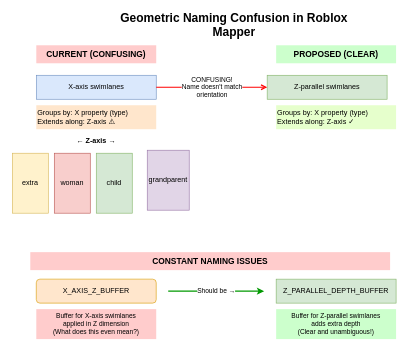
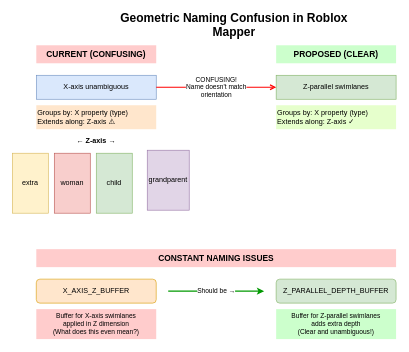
  <mxCell id="0" />
  <mxCell id="1" parent="0" />
  <mxCell id="2" value="Geometric Naming Confusion in Roblox Mapper" style="text;html=1;strokeColor=none;fillColor=none;align=center;verticalAlign=middle;whiteSpace=wrap;rounded=0;fontSize=20;fontStyle=1" parent="1" vertex="1"><mxGeometry x="190" y="20" width="400" height="40" as="geometry" /></mxCell>
  <mxCell id="3" value="CURRENT (CONFUSING)" style="text;html=1;strokeColor=none;fillColor=#ffcccc;align=center;verticalAlign=middle;whiteSpace=wrap;rounded=0;fontSize=14;fontStyle=1" parent="1" vertex="1"><mxGeometry x="60" y="75" width="200" height="30" as="geometry" /></mxCell>
- <mxCell id="4" value="X-axis swimlanes" style="rounded=0;whiteSpace=wrap;html=1;fillColor=#dae8fc;strokeColor=#6c8ebf;" parent="1" vertex="1"><mxGeometry x="60" y="125" width="200" height="40" as="geometry" /></mxCell>
+ <mxCell id="4" value="X-axis unambiguous" style="rounded=0;whiteSpace=wrap;html=1;fillColor=#dae8fc;strokeColor=#6c8ebf;" parent="1" vertex="1"><mxGeometry x="60" y="125" width="200" height="40" as="geometry" /></mxCell>
  <mxCell id="5" value="Groups by: X property (type)&#10;Extends along: Z-axis ⚠️" style="text;html=1;strokeColor=none;fillColor=#ffe6cc;align=left;verticalAlign=middle;whiteSpace=wrap;rounded=0;fontSize=12;" parent="1" vertex="1"><mxGeometry x="60" y="175" width="200" height="40" as="geometry" /></mxCell>
  <mxCell id="6" value="← Z-axis →" style="text;html=1;strokeColor=none;fillColor=none;align=center;verticalAlign=middle;whiteSpace=wrap;rounded=0;fontSize=12;fontStyle=1" parent="1" vertex="1"><mxGeometry x="100" y="225" width="120" height="20" as="geometry" /></mxCell>
  <mxCell id="7" value="extra" style="rounded=0;whiteSpace=wrap;html=1;fillColor=#fff2cc;strokeColor=#d6b656;" parent="1" vertex="1"><mxGeometry x="20" y="255" width="60" height="100" as="geometry" /></mxCell>
  <mxCell id="8" value="woman" style="rounded=0;whiteSpace=wrap;html=1;fillColor=#f8cecc;strokeColor=#b85450;" parent="1" vertex="1"><mxGeometry x="90" y="255" width="60" height="100" as="geometry" /></mxCell>
  <mxCell id="9" value="child" style="rounded=0;whiteSpace=wrap;html=1;fillColor=#d5e8d4;strokeColor=#82b366;" parent="1" vertex="1"><mxGeometry x="160" y="255" width="60" height="100" as="geometry" /></mxCell>
  <mxCell id="10" value="grandparent" style="rounded=0;whiteSpace=wrap;html=1;fillColor=#e1d5e7;strokeColor=#9673a6;" parent="1" vertex="1"><mxGeometry x="245" y="250" width="70" height="100" as="geometry" /></mxCell>
  <mxCell id="11" value="PROPOSED (CLEAR)" style="text;html=1;strokeColor=none;fillColor=#ccffcc;align=center;verticalAlign=middle;whiteSpace=wrap;rounded=0;fontSize=14;fontStyle=1" parent="1" vertex="1"><mxGeometry x="460" y="75" width="200" height="30" as="geometry" /></mxCell>
- <mxCell id="12" value="Z-parallel swimlanes" style="rounded=0;whiteSpace=wrap;html=1;fillColor=#d5e8d4;strokeColor=#82b366;" parent="1" vertex="1"><mxGeometry x="445" y="125" width="200" height="40" as="geometry" /></mxCell>
+ <mxCell id="12" value="Z-parallel swimlanes" style="rounded=0;whiteSpace=wrap;html=1;fillColor=#d5e8d4;strokeColor=#82b366;" parent="1" vertex="1"><mxGeometry x="460" y="125" width="200" height="40" as="geometry" /></mxCell>
  <mxCell id="13" value="Groups by: X property (type)&#10;Extends along: Z-axis ✓" style="text;html=1;strokeColor=none;fillColor=#e6ffcc;align=left;verticalAlign=middle;whiteSpace=wrap;rounded=0;fontSize=12;" parent="1" vertex="1"><mxGeometry x="460" y="175" width="200" height="40" as="geometry" /></mxCell>
  <mxCell id="14" value="CONFUSING!&#10;Name doesn't match&#10;orientation" style="curved=1;endArrow=open;html=1;strokeColor=#ff0000;strokeWidth=2;exitX=1;exitY=0.5;exitDx=0;exitDy=0;entryX=0;entryY=0.5;entryDx=0;entryDy=0;" parent="1" source="4" target="12" edge="1"><mxGeometry width="50" height="50" relative="1" as="geometry"><mxPoint x="330" y="195" as="sourcePoint" /><mxPoint x="380" y="145" as="targetPoint" /></mxGeometry></mxCell>
- <mxCell id="15" value="CONSTANT NAMING ISSUES" style="text;html=1;strokeColor=none;fillColor=#ffcccc;align=center;verticalAlign=middle;whiteSpace=wrap;rounded=0;fontSize=14;fontStyle=1" parent="1" vertex="1"><mxGeometry x="50" y="420" width="600" height="30" as="geometry" /></mxCell>
+ <mxCell id="15" value="CONSTANT NAMING ISSUES" style="text;html=1;strokeColor=none;fillColor=#ffcccc;align=center;verticalAlign=middle;whiteSpace=wrap;rounded=0;fontSize=14;fontStyle=1" parent="1" vertex="1"><mxGeometry x="60" y="415" width="600" height="30" as="geometry" /></mxCell>
  <mxCell id="16" value="X_AXIS_Z_BUFFER" style="rounded=1;whiteSpace=wrap;html=1;fillColor=#ffe6cc;strokeColor=#d79b00;" parent="1" vertex="1"><mxGeometry x="60" y="465" width="200" height="40" as="geometry" /></mxCell>
  <mxCell id="17" value="Buffer for X-axis swimlanes&#10;applied in Z dimension&#10;(What does this even mean?)" style="text;html=1;strokeColor=none;fillColor=#ffcccc;align=center;verticalAlign=middle;whiteSpace=wrap;rounded=0;fontSize=11;" parent="1" vertex="1"><mxGeometry x="60" y="515" width="200" height="50" as="geometry" /></mxCell>
  <mxCell id="18" value="Should be →" style="endArrow=classic;html=1;strokeColor=#009900;strokeWidth=2;" parent="1" edge="1"><mxGeometry width="50" height="50" relative="1" as="geometry"><mxPoint x="280" y="485" as="sourcePoint" /><mxPoint x="440" y="485" as="targetPoint" /></mxGeometry></mxCell>
- <mxCell id="19" value="Z_PARALLEL_DEPTH_BUFFER" style="whiteSpace=wrap;html=1;fillColor=#d5e8d4;strokeColor=#82b366;rounded=0;" parent="1" vertex="1"><mxGeometry x="460" y="465" width="200" height="40" as="geometry" /></mxCell>
+ <mxCell id="19" value="Z_PARALLEL_DEPTH_BUFFER" style="rounded=1;whiteSpace=wrap;html=1;fillColor=#d5e8d4;strokeColor=#82b366;" parent="1" vertex="1"><mxGeometry x="460" y="465" width="200" height="40" as="geometry" /></mxCell>
  <mxCell id="20" value="Buffer for Z-parallel swimlanes&#10;adds extra depth&#10;(Clear and unambiguous!)" style="text;html=1;strokeColor=none;fillColor=#ccffcc;align=center;verticalAlign=middle;whiteSpace=wrap;rounded=0;fontSize=11;" parent="1" vertex="1"><mxGeometry x="460" y="515" width="200" height="50" as="geometry" /></mxCell>
